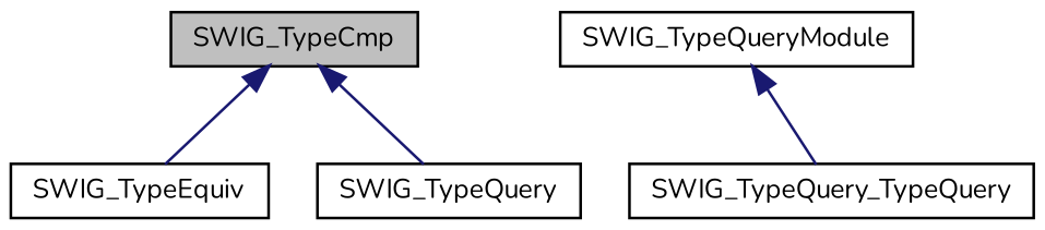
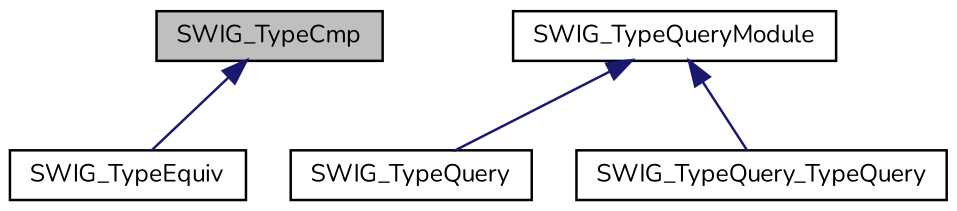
  digraph {
    fontname=Nunito
    rankdir=TB
    node [color=black fillcolor=white fontname=Nunito fontsize=10 shape=record style=filled]
    edge [color=midnightblue dir=back fontname=Nunito fontsize=10 labelfontname=Helvetica labelfontsize=10 style=solid]
    n1 [fillcolor=grey75 fontcolor=black height=0.2 label=SWIG_TypeCmp width=0.4]
    n2 [height=0.2 label=SWIG_TypeEquiv width=0.4]
    n3 [height=0.2 label=SWIG_TypeQueryModule width=0.4]
    n4 [height=0.2 label=SWIG_TypeQuery_TypeQuery width=0.4]
    n5 [height=0.2 label=SWIG_TypeQuery width=0.4]
    n1 -> n2
    n3 -> n4
-   n1 -> n5
+   n3 -> n5
  }
